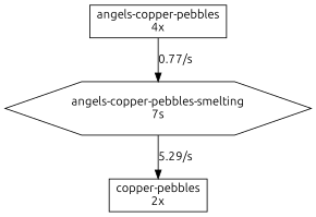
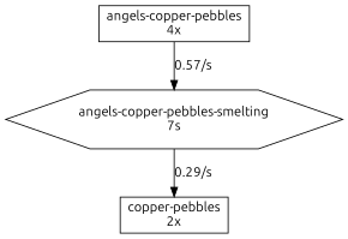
  digraph {
    fontname=Ubuntu
    node [fontname=Ubuntu shape=box]
    edge [fontname=Ubuntu]
    n1 [label="angels-copper-pebbles-smelting\n7s" shape=hexagon]
    n2 [label="copper-pebbles\n2x"]
    n3 [label="angels-copper-pebbles\n4x"]
-   n1 -> n2 [label="5.29/s"]
-   n3 -> n1 [label="0.77/s"]
+   n1 -> n2 [label="0.29/s"]
+   n3 -> n1 [label="0.57/s"]
  }
